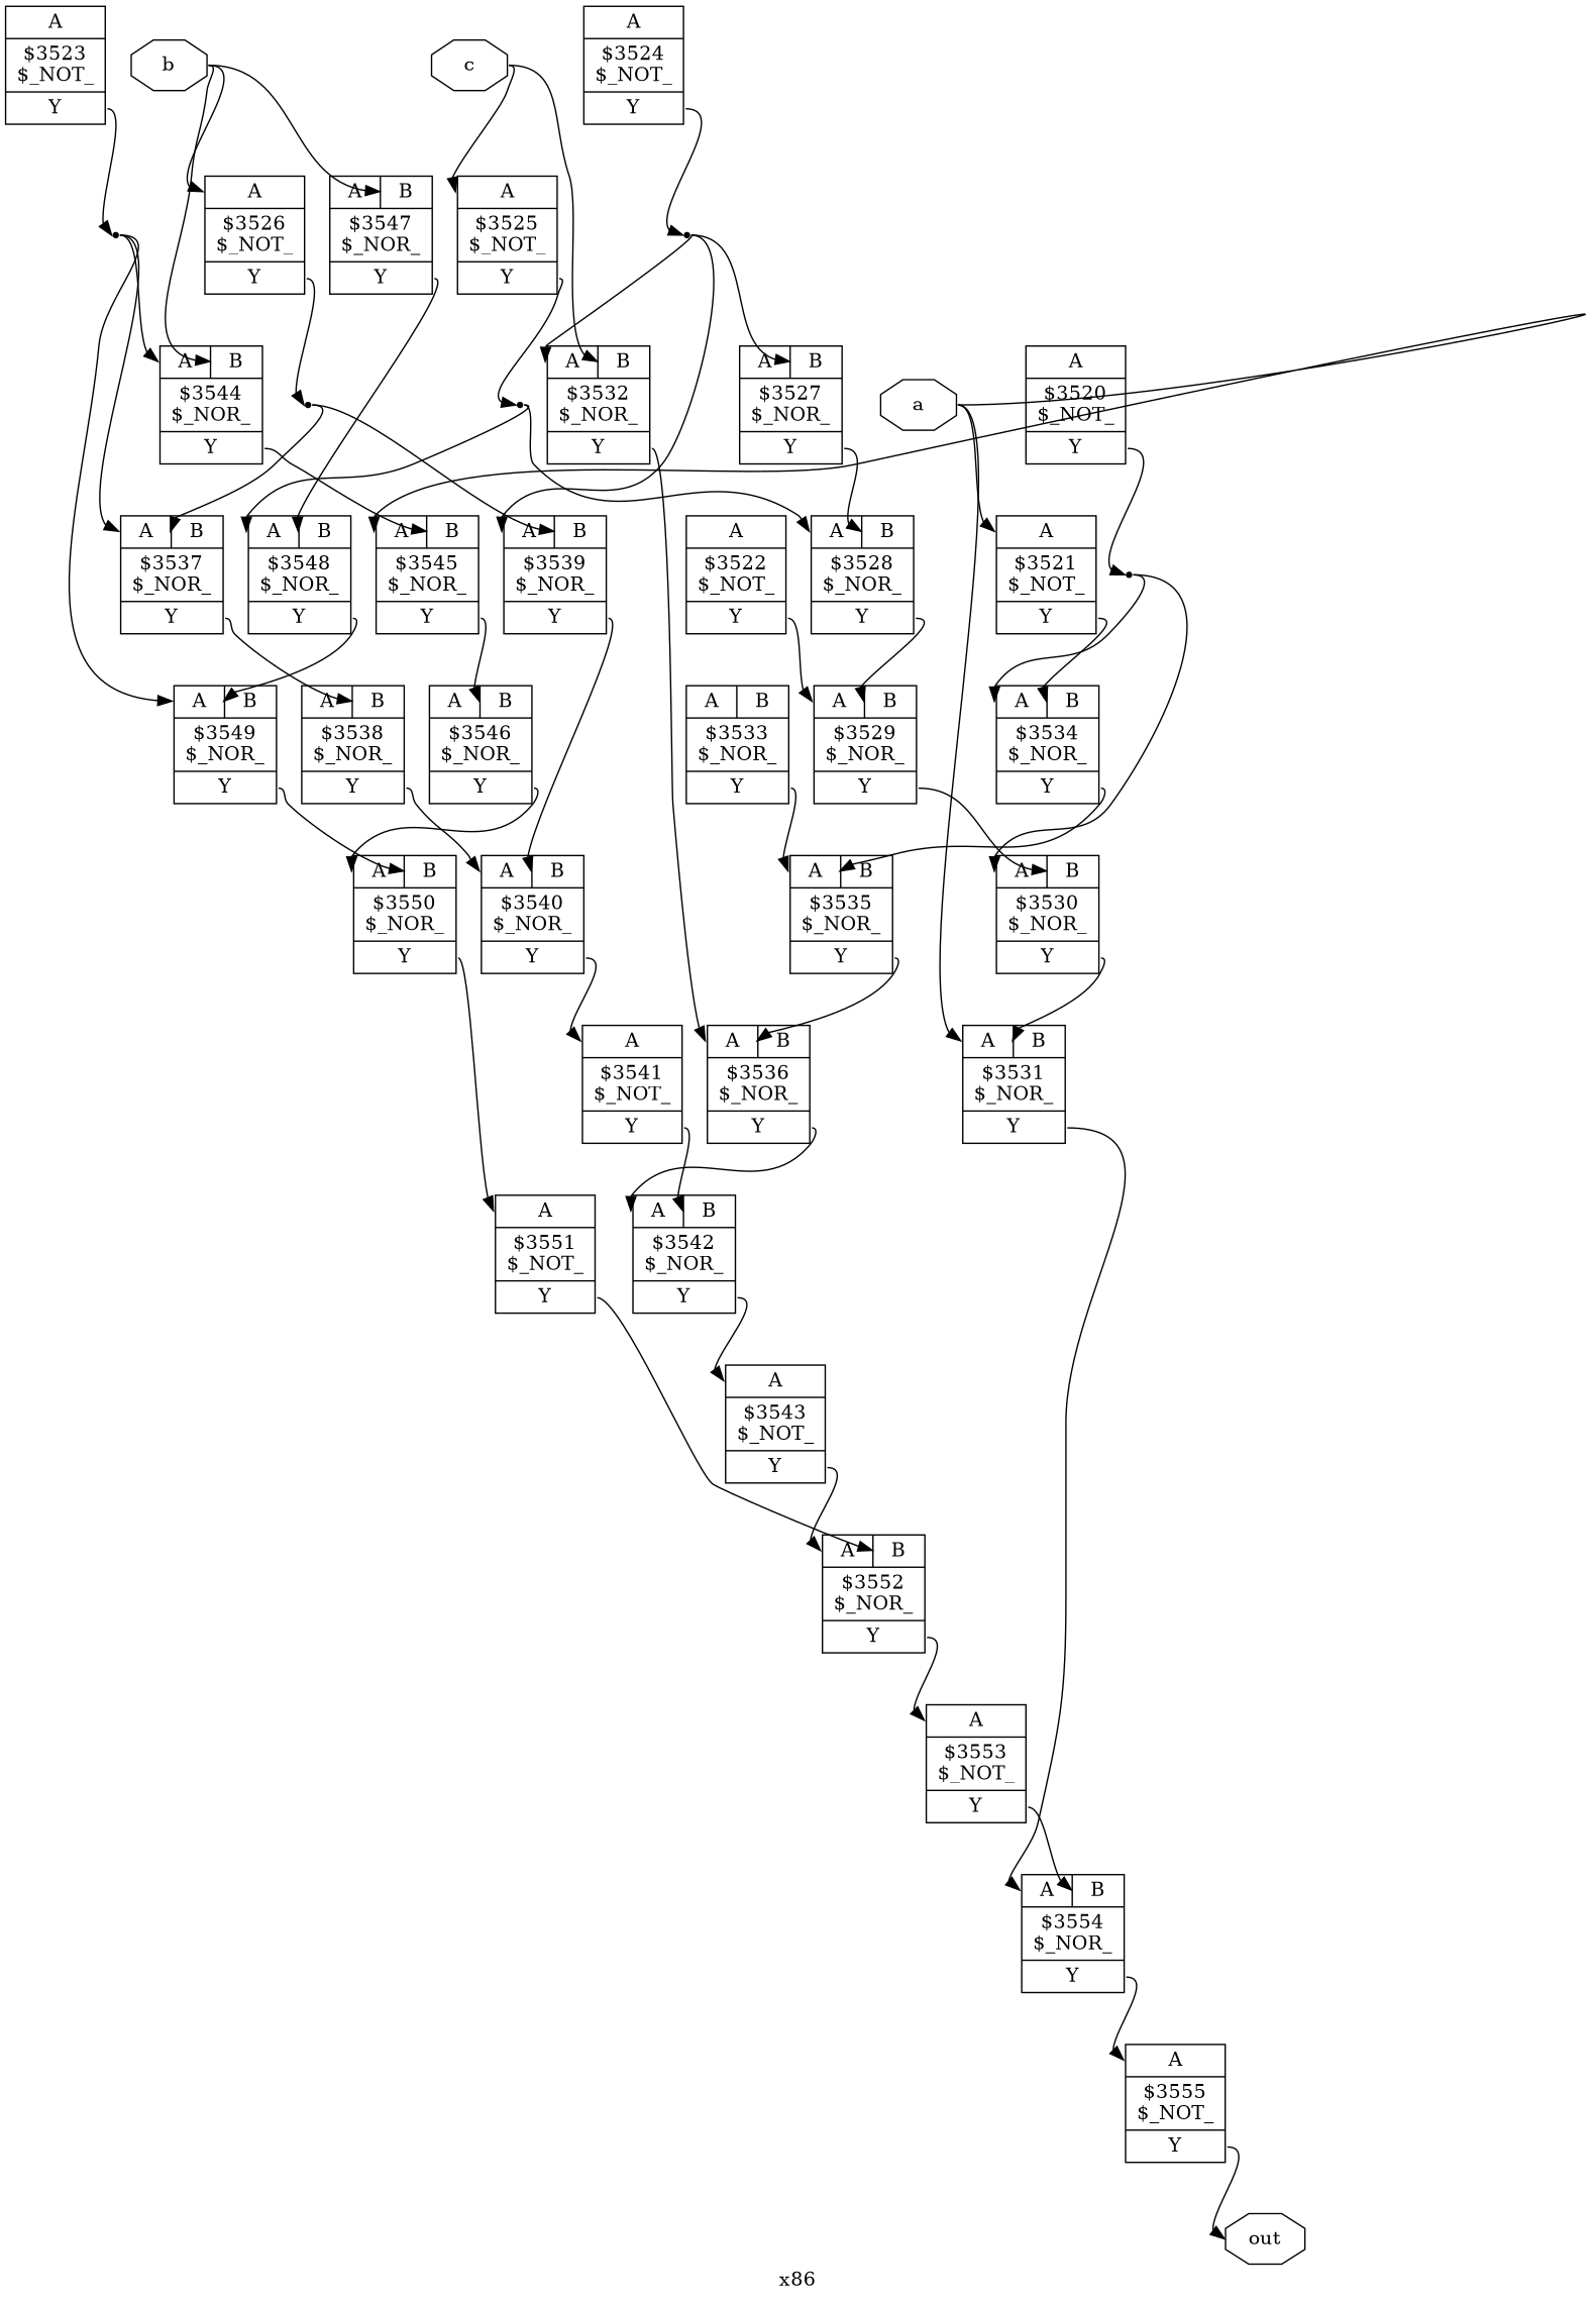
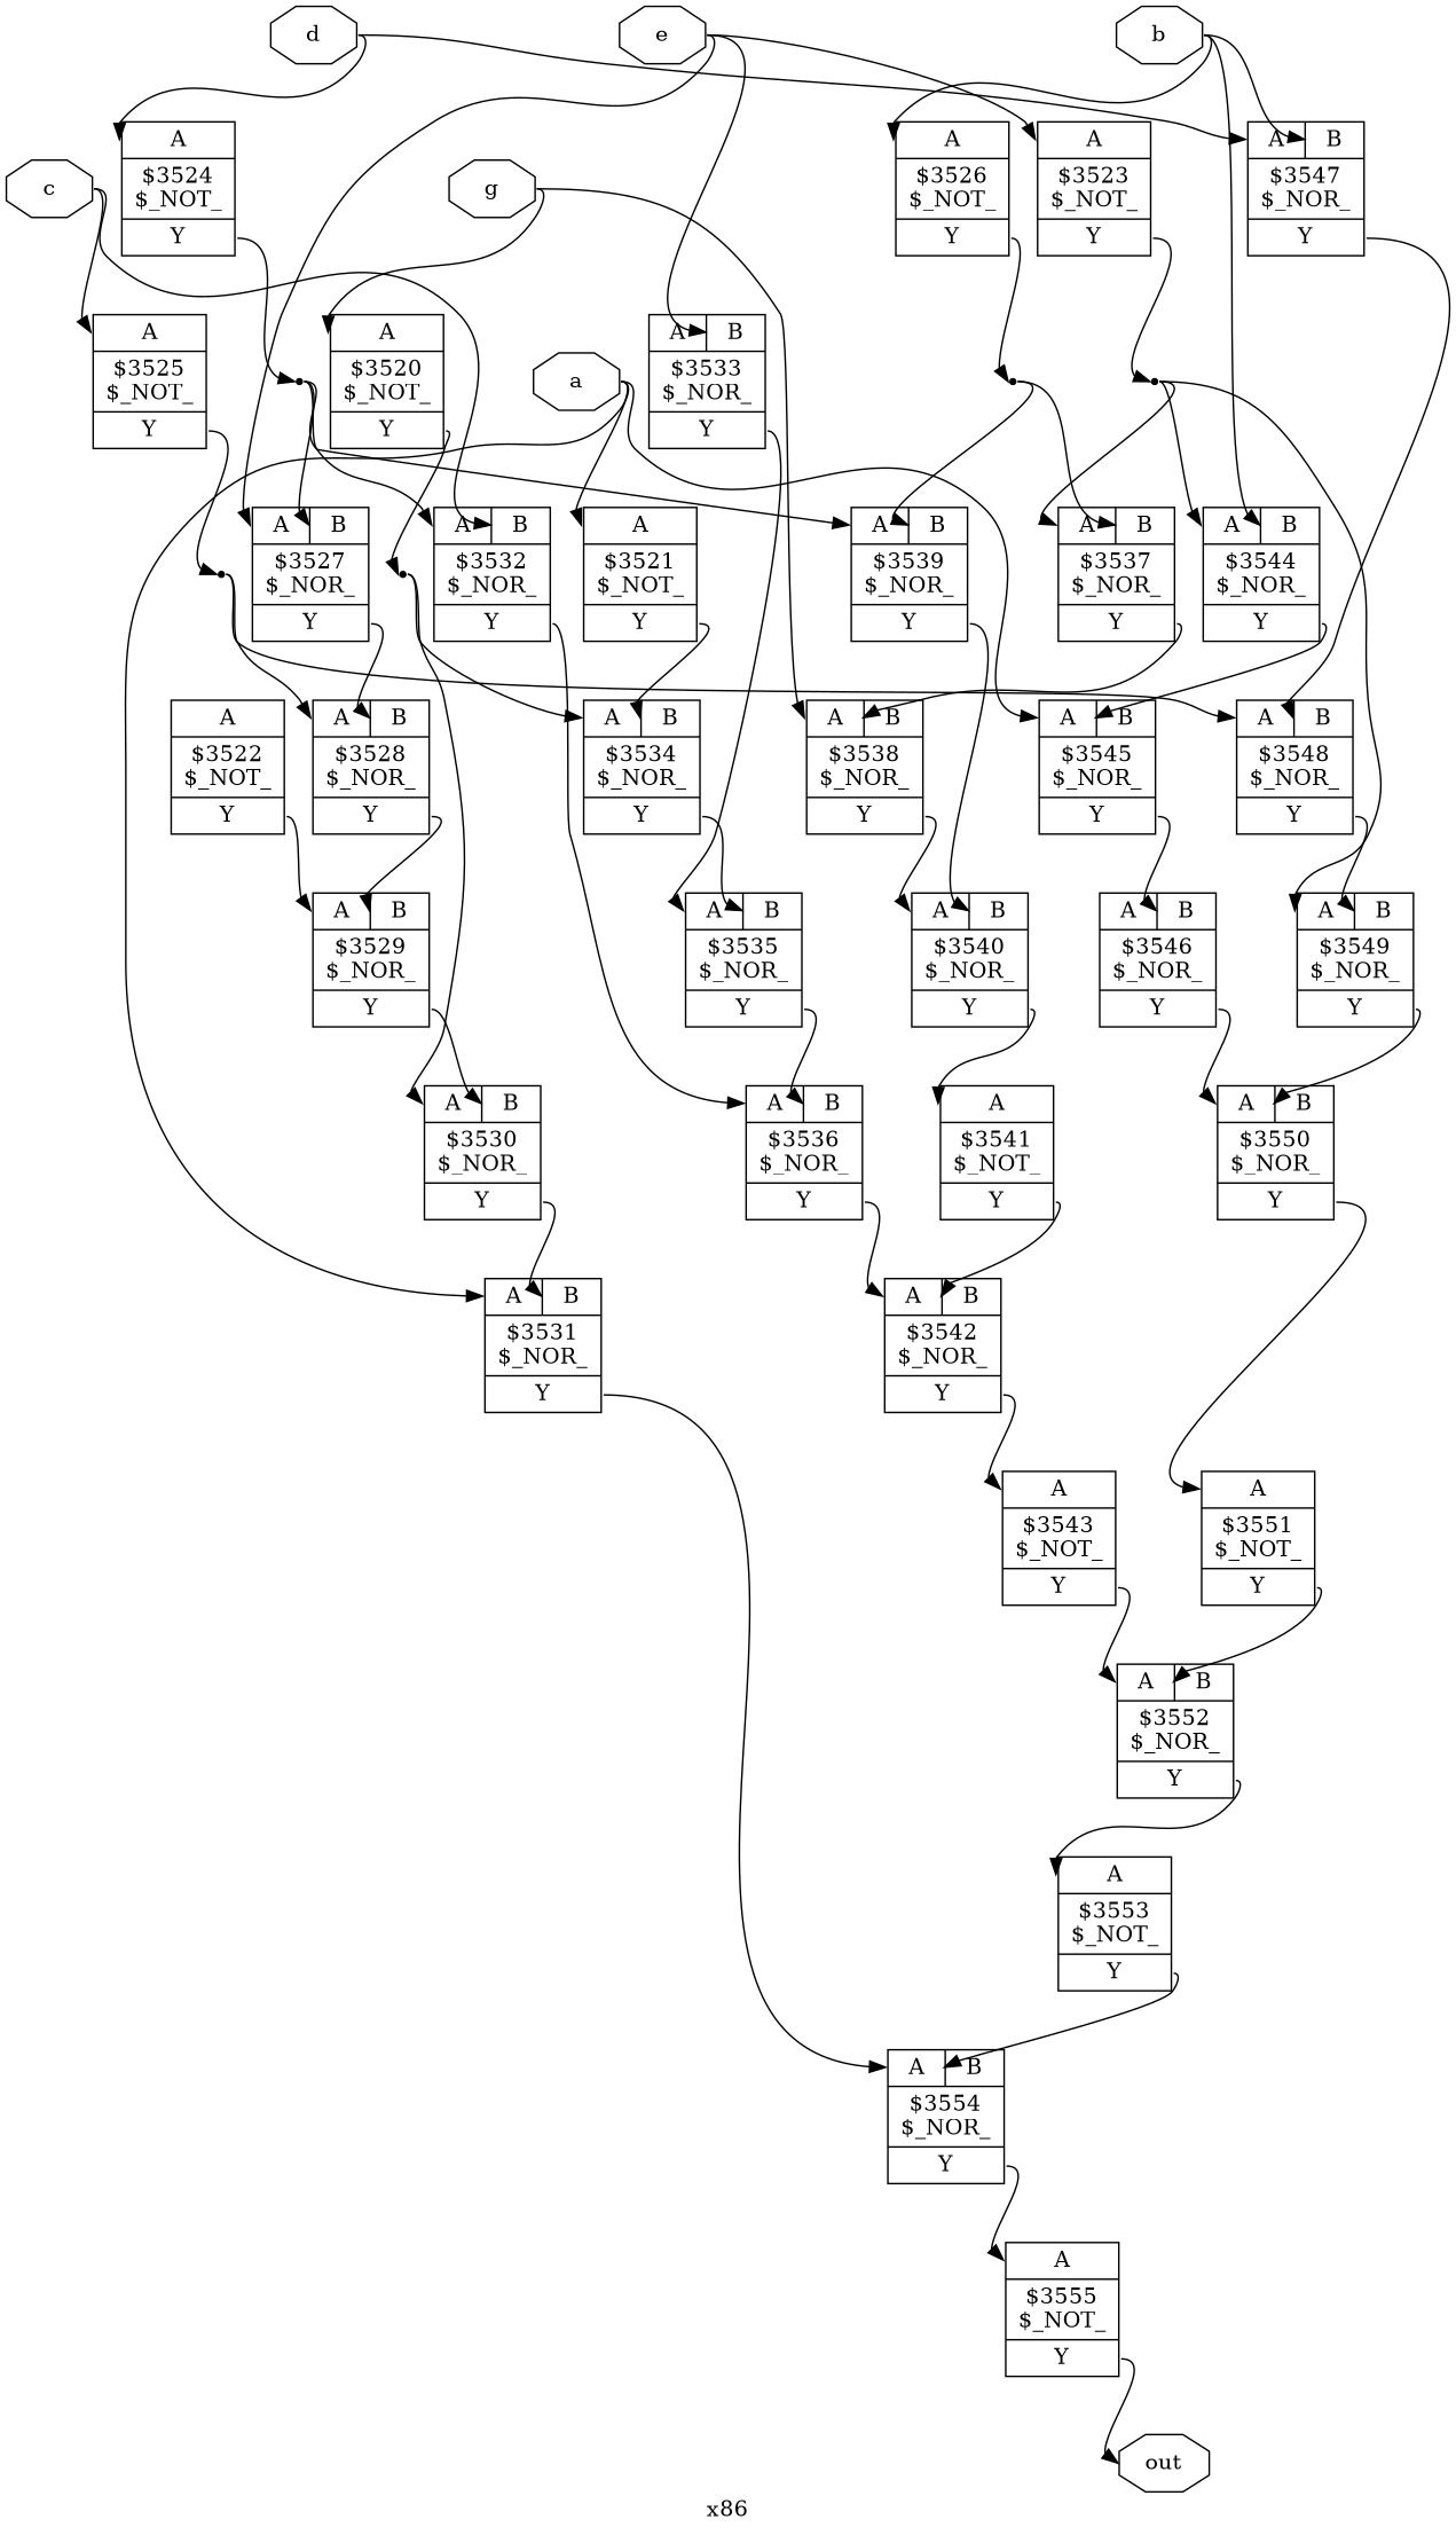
  digraph {
    label=x86
    rankdir=TB
    remincross=true
    node [shape=record]
    edge [color=black headport="p44:w" tailport="p45:e"]
    n36 [color=black fontcolor=black label=a shape=octagon]
    c47 [label="{{<p44> A}|$3521\n$_NOT_|{<p45> Y}}"]
    c58 [label="{{<p44> A|<p53> B}|$3531\n$_NOR_|{<p45> Y}}"]
    c72 [label="{{<p44> A|<p53> B}|$3545\n$_NOR_|{<p45> Y}}"]
    c61 [label="{{<p44> A|<p53> B}|$3534\n$_NOR_|{<p45> Y}}"]
    c81 [label="{{<p44> A|<p53> B}|$3554\n$_NOR_|{<p45> Y}}"]
    c73 [label="{{<p44> A|<p53> B}|$3546\n$_NOR_|{<p45> Y}}"]
    n37 [color=black fontcolor=black label=b shape=octagon]
    c52 [label="{{<p44> A}|$3526\n$_NOT_|{<p45> Y}}"]
    c71 [label="{{<p44> A|<p53> B}|$3544\n$_NOR_|{<p45> Y}}"]
    c74 [label="{{<p44> A|<p53> B}|$3547\n$_NOR_|{<p45> Y}}"]
    n6 [shape=point]
    c75 [label="{{<p44> A|<p53> B}|$3548\n$_NOR_|{<p45> Y}}"]
    n38 [color=black fontcolor=black label=c shape=octagon]
    c51 [label="{{<p44> A}|$3525\n$_NOT_|{<p45> Y}}"]
    c59 [label="{{<p44> A|<p53> B}|$3532\n$_NOR_|{<p45> Y}}"]
    n5 [shape=point]
    c63 [label="{{<p44> A|<p53> B}|$3536\n$_NOR_|{<p45> Y}}"]
+   n39 [color=black fontcolor=black label=d shape=octagon]
    c50 [label="{{<p44> A}|$3524\n$_NOT_|{<p45> Y}}"]
    n4 [shape=point]
+   n40 [color=black fontcolor=black label=e shape=octagon]
    c49 [label="{{<p44> A}|$3523\n$_NOT_|{<p45> Y}}"]
    c54 [label="{{<p44> A|<p53> B}|$3527\n$_NOR_|{<p45> Y}}"]
    c60 [label="{{<p44> A|<p53> B}|$3533\n$_NOR_|{<p45> Y}}"]
    n3 [shape=point]
    c55 [label="{{<p44> A|<p53> B}|$3528\n$_NOR_|{<p45> Y}}"]
    c62 [label="{{<p44> A|<p53> B}|$3535\n$_NOR_|{<p45> Y}}"]
    c48 [label="{{<p44> A}|$3522\n$_NOT_|{<p45> Y}}"]
    c56 [label="{{<p44> A|<p53> B}|$3529\n$_NOR_|{<p45> Y}}"]
    c77 [label="{{<p44> A|<p53> B}|$3550\n$_NOR_|{<p45> Y}}"]
+   n42 [color=black fontcolor=black label=g shape=octagon]
    c46 [label="{{<p44> A}|$3520\n$_NOT_|{<p45> Y}}"]
    c65 [label="{{<p44> A|<p53> B}|$3538\n$_NOR_|{<p45> Y}}"]
    n35 [shape=point]
    c67 [label="{{<p44> A|<p53> B}|$3540\n$_NOR_|{<p45> Y}}"]
    n43 [color=black fontcolor=black label=out shape=octagon]
    c57 [label="{{<p44> A|<p53> B}|$3530\n$_NOR_|{<p45> Y}}"]
    c64 [label="{{<p44> A|<p53> B}|$3537\n$_NOR_|{<p45> Y}}"]
    c76 [label="{{<p44> A|<p53> B}|$3549\n$_NOR_|{<p45> Y}}"]
    c66 [label="{{<p44> A|<p53> B}|$3539\n$_NOR_|{<p45> Y}}"]
    c82 [label="{{<p44> A}|$3555\n$_NOT_|{<p45> Y}}"]
    c69 [label="{{<p44> A|<p53> B}|$3542\n$_NOR_|{<p45> Y}}"]
    c70 [label="{{<p44> A}|$3543\n$_NOT_|{<p45> Y}}"]
    c68 [label="{{<p44> A}|$3541\n$_NOT_|{<p45> Y}}"]
    c79 [label="{{<p44> A|<p53> B}|$3552\n$_NOR_|{<p45> Y}}"]
    c80 [label="{{<p44> A}|$3553\n$_NOT_|{<p45> Y}}"]
    c78 [label="{{<p44> A}|$3551\n$_NOT_|{<p45> Y}}"]
    n36 -> c47 [tailport=e]
    n36 -> c58 [tailport=e]
    n36 -> c72 [tailport=e]
    c47 -> c61 [headport="p53:w"]
    c58 -> c81
    c72 -> c73 [headport="p53:w"]
    c61 -> c62 [headport="p53:w"]
    c81 -> c82
    c73 -> c77
    n37 -> c52 [tailport=e]
    n37 -> c71 [headport="p53:w" tailport=e]
    n37 -> c74 [headport="p53:w" tailport=e]
    c52 -> n6 [headport=w]
    c71 -> c72 [headport="p53:w"]
    c74 -> c75 [headport="p53:w"]
    n6 -> c64 [headport="p53:w" tailport=e]
    n6 -> c66 [headport="p53:w" tailport=e]
    c75 -> c76 [headport="p53:w"]
    n38 -> c51 [tailport=e]
    n38 -> c59 [headport="p53:w" tailport=e]
    c51 -> n5 [headport=w]
    c59 -> c63
    n5 -> c75 [tailport=e]
    n5 -> c55 [tailport=e]
    c63 -> c69
+   n39 -> c74 [tailport=e]
+   n39 -> c50 [tailport=e]
    c50 -> n4 [headport=w]
    n4 -> c59 [tailport=e]
    n4 -> c54 [headport="p53:w" tailport=e]
    n4 -> c66 [tailport=e]
+   n40 -> c49 [tailport=e]
+   n40 -> c54 [tailport=e]
+   n40 -> c60 [headport="p53:w" tailport=e]
    c49 -> n3 [headport=w]
    c54 -> c55 [headport="p53:w"]
    c60 -> c62
    n3 -> c71 [tailport=e]
    n3 -> c64 [tailport=e]
    n3 -> c76 [tailport=e]
    c55 -> c56 [headport="p53:w"]
    c62 -> c63 [headport="p53:w"]
    c48 -> c56
    c56 -> c57 [headport="p53:w"]
    c77 -> c78
+   n42 -> c46 [tailport=e]
+   n42 -> c65 [tailport=e]
    c46 -> n35 [headport=w]
    c65 -> c67
    n35 -> c61 [tailport=e]
    n35 -> c57 [tailport=e]
    c67 -> c68
    c57 -> c58 [headport="p53:w"]
    c64 -> c65 [headport="p53:w"]
    c76 -> c77 [headport="p53:w"]
    c66 -> c67 [headport="p53:w"]
    c82 -> n43 [headport=w]
    c69 -> c70
    c70 -> c79
    c68 -> c69 [headport="p53:w"]
    c79 -> c80
    c80 -> c81 [headport="p53:w"]
    c78 -> c79 [headport="p53:w"]
  }
